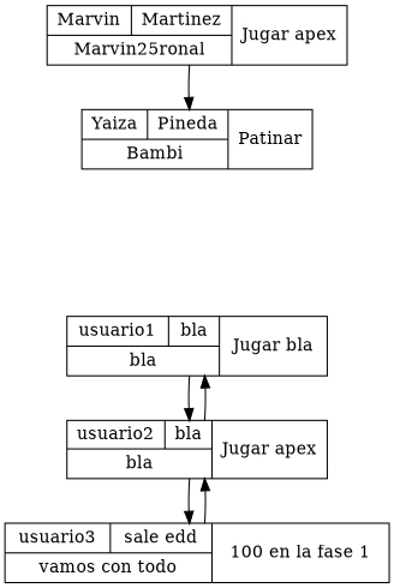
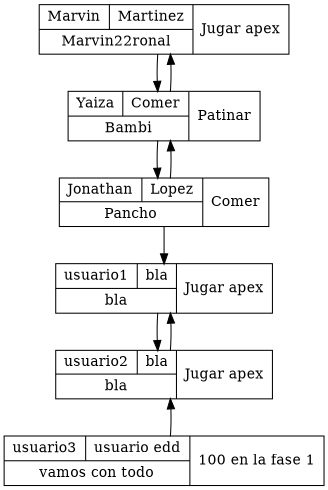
  digraph {
    node [shape=record]
-   n1 [label="{{Marvin|Martinez}|Marvin25ronal}|Jugar apex"]
-   n2 [label="{{Yaiza|Pineda}|Bambi}|Patinar"]
-   n4 [label="{{usuario1|bla}|bla}|Jugar bla"]
+   n1 [label="{{Marvin|Martinez}|Marvin22ronal}|Jugar apex"]
+   n2 [label="{{Yaiza|Comer}|Bambi}|Patinar"]
+   n3 [label="{{Jonathan|Lopez}|Pancho}|Comer"]
+   n4 [label="{{usuario1|bla}|bla}|Jugar apex"]
    n5 [label="{{usuario2|bla}|bla}|Jugar apex"]
-   n6 [label="{{usuario3|sale edd}|vamos con todo}|100 en la fase 1"]
+   n6 [label="{{usuario3|usuario edd}|vamos con todo}|100 en la fase 1"]
    n1 -> n2
+   n2 -> n1
+   n2 -> n3
+   n3 -> n2
+   n3 -> n4
    n4 -> n5
    n5 -> n4
-   n5 -> n6
    n6 -> n5
  }
